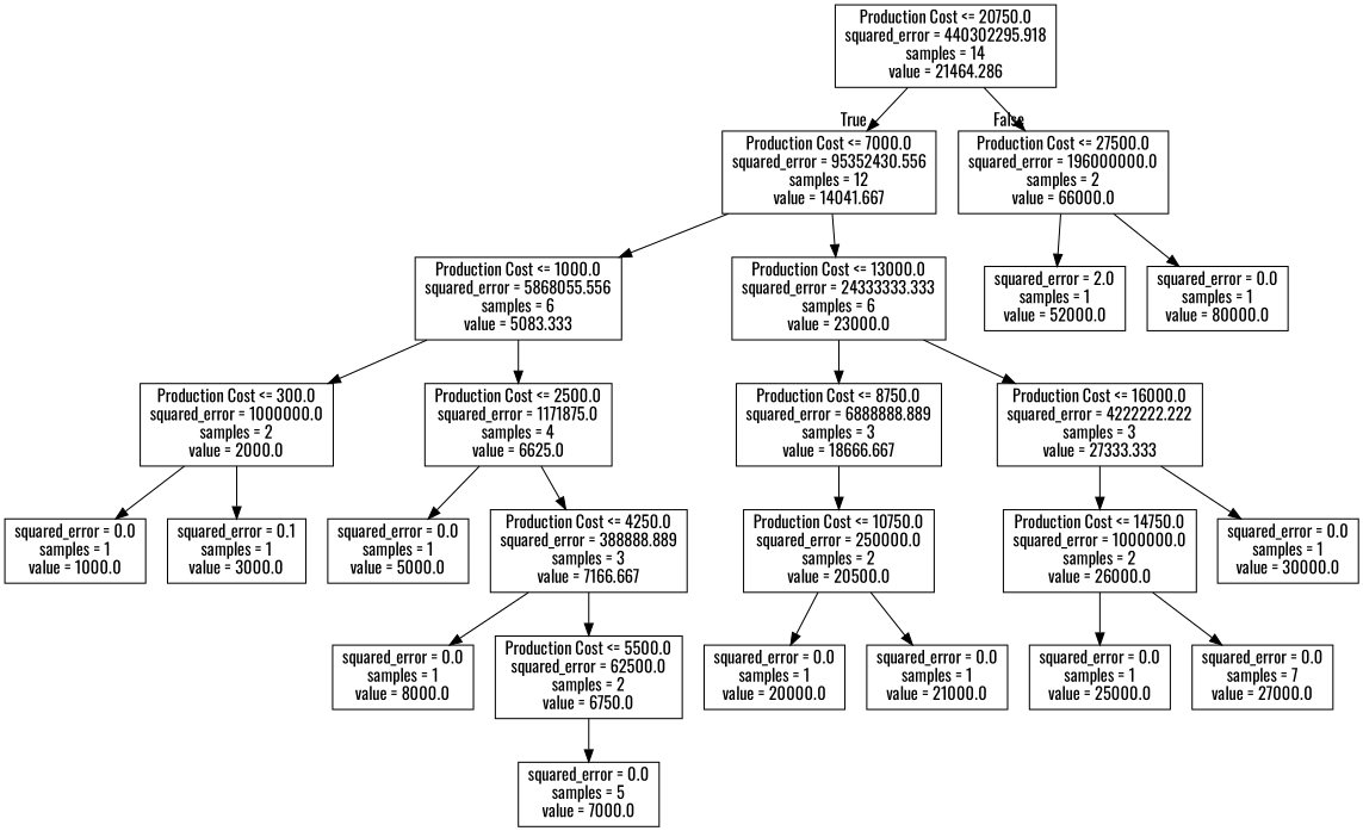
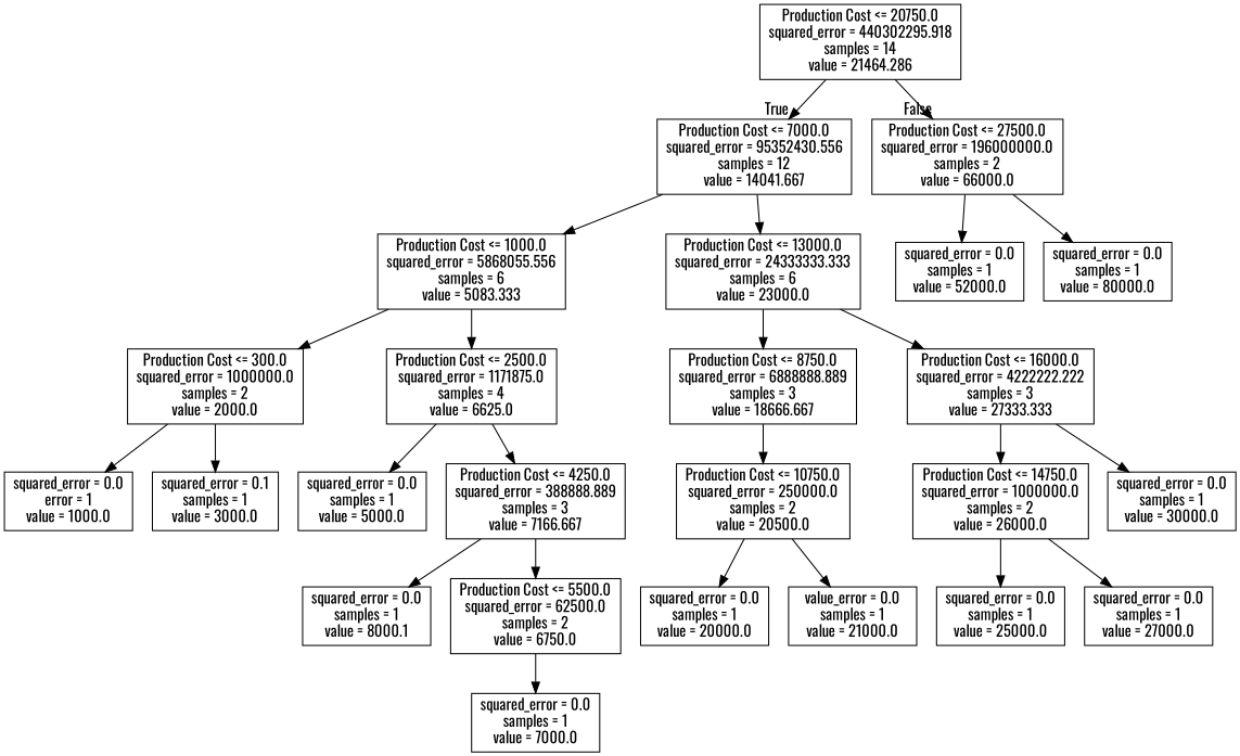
  digraph {
    fontname=Oswald
    node [fontname=Oswald shape=box]
    edge [fontname=Oswald]
    n1 [label="Production Cost <= 20750.0\nsquared_error = 440302295.918\nsamples = 14\nvalue = 21464.286"]
    n2 [label="Production Cost <= 7000.0\nsquared_error = 95352430.556\nsamples = 12\nvalue = 14041.667"]
    n3 [label="Production Cost <= 27500.0\nsquared_error = 196000000.0\nsamples = 2\nvalue = 66000.0"]
    n4 [label="Production Cost <= 1000.0\nsquared_error = 5868055.556\nsamples = 6\nvalue = 5083.333"]
    n5 [label="Production Cost <= 13000.0\nsquared_error = 24333333.333\nsamples = 6\nvalue = 23000.0"]
-   n6 [label="squared_error = 2.0\nsamples = 1\nvalue = 52000.0"]
+   n6 [label="squared_error = 0.0\nsamples = 1\nvalue = 52000.0"]
    n7 [label="squared_error = 0.0\nsamples = 1\nvalue = 80000.0"]
    n8 [label="Production Cost <= 300.0\nsquared_error = 1000000.0\nsamples = 2\nvalue = 2000.0"]
    n9 [label="Production Cost <= 2500.0\nsquared_error = 1171875.0\nsamples = 4\nvalue = 6625.0"]
    n10 [label="Production Cost <= 8750.0\nsquared_error = 6888888.889\nsamples = 3\nvalue = 18666.667"]
    n11 [label="Production Cost <= 16000.0\nsquared_error = 4222222.222\nsamples = 3\nvalue = 27333.333"]
-   n12 [label="squared_error = 0.0\nsamples = 1\nvalue = 1000.0"]
+   n12 [label="squared_error = 0.0\nerror = 1\nvalue = 1000.0"]
    n13 [label="squared_error = 0.1\nsamples = 1\nvalue = 3000.0"]
    n14 [label="squared_error = 0.0\nsamples = 1\nvalue = 5000.0"]
    n15 [label="Production Cost <= 4250.0\nsquared_error = 388888.889\nsamples = 3\nvalue = 7166.667"]
-   n16 [label="squared_error = 0.0\nsamples = 1\nvalue = 8000.0"]
+   n16 [label="squared_error = 0.0\nsamples = 1\nvalue = 8000.1"]
    n17 [label="Production Cost <= 5500.0\nsquared_error = 62500.0\nsamples = 2\nvalue = 6750.0"]
-   n18 [label="squared_error = 0.0\nsamples = 5\nvalue = 7000.0"]
+   n18 [label="squared_error = 0.0\nsamples = 1\nvalue = 7000.0"]
    n19 [label="Production Cost <= 10750.0\nsquared_error = 250000.0\nsamples = 2\nvalue = 20500.0"]
    n20 [label="Production Cost <= 14750.0\nsquared_error = 1000000.0\nsamples = 2\nvalue = 26000.0"]
    n21 [label="squared_error = 0.0\nsamples = 1\nvalue = 30000.0"]
    n22 [label="squared_error = 0.0\nsamples = 1\nvalue = 20000.0"]
-   n23 [label="squared_error = 0.0\nsamples = 1\nvalue = 21000.0"]
+   n23 [label="value_error = 0.0\nsamples = 1\nvalue = 21000.0"]
    n24 [label="squared_error = 0.0\nsamples = 1\nvalue = 25000.0"]
-   n25 [label="squared_error = 0.0\nsamples = 7\nvalue = 27000.0"]
+   n25 [label="squared_error = 0.0\nsamples = 1\nvalue = 27000.0"]
    n1 -> n2 [headlabel=True labelangle=45 labeldistance=2.5]
    n1 -> n3 [headlabel=False labelangle=-45 labeldistance=2.5]
    n2 -> n4
    n2 -> n5
    n3 -> n6
    n3 -> n7
    n4 -> n8
    n4 -> n9
    n5 -> n10
    n5 -> n11
    n8 -> n12
    n8 -> n13
    n9 -> n14
    n9 -> n15
    n10 -> n19
    n11 -> n20
    n11 -> n21
    n15 -> n16
    n15 -> n17
    n17 -> n18
    n19 -> n22
    n19 -> n23
    n20 -> n24
    n20 -> n25
  }
